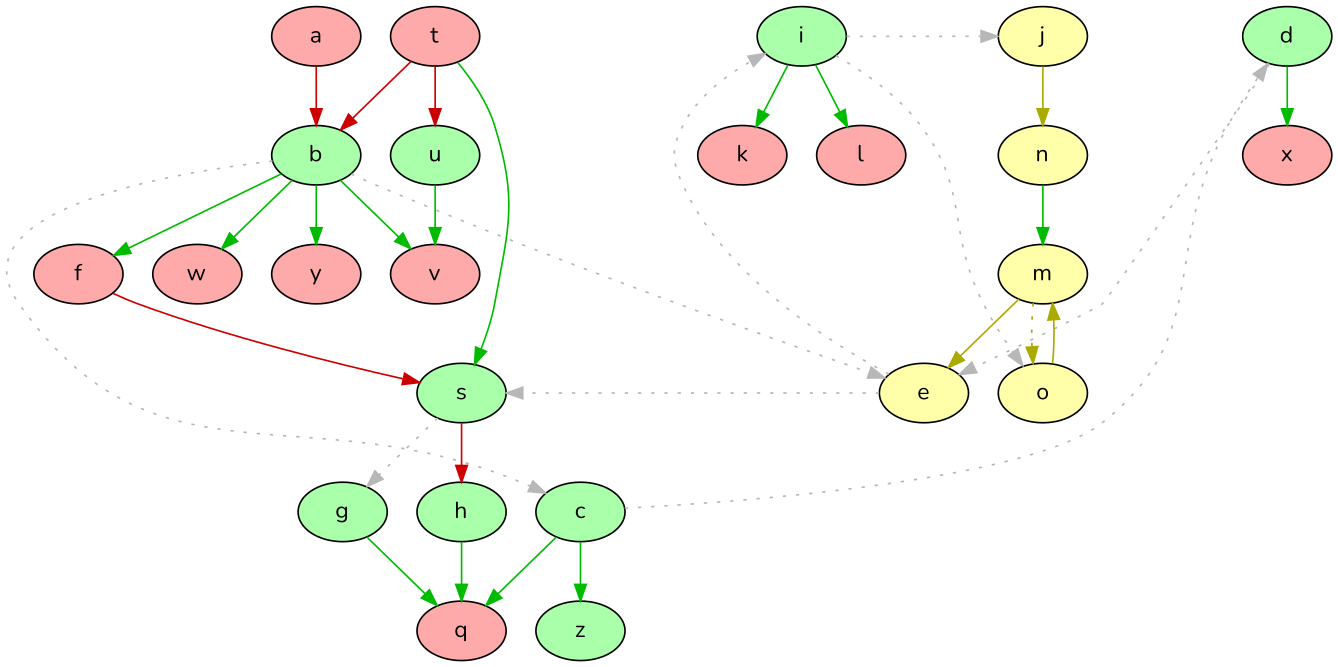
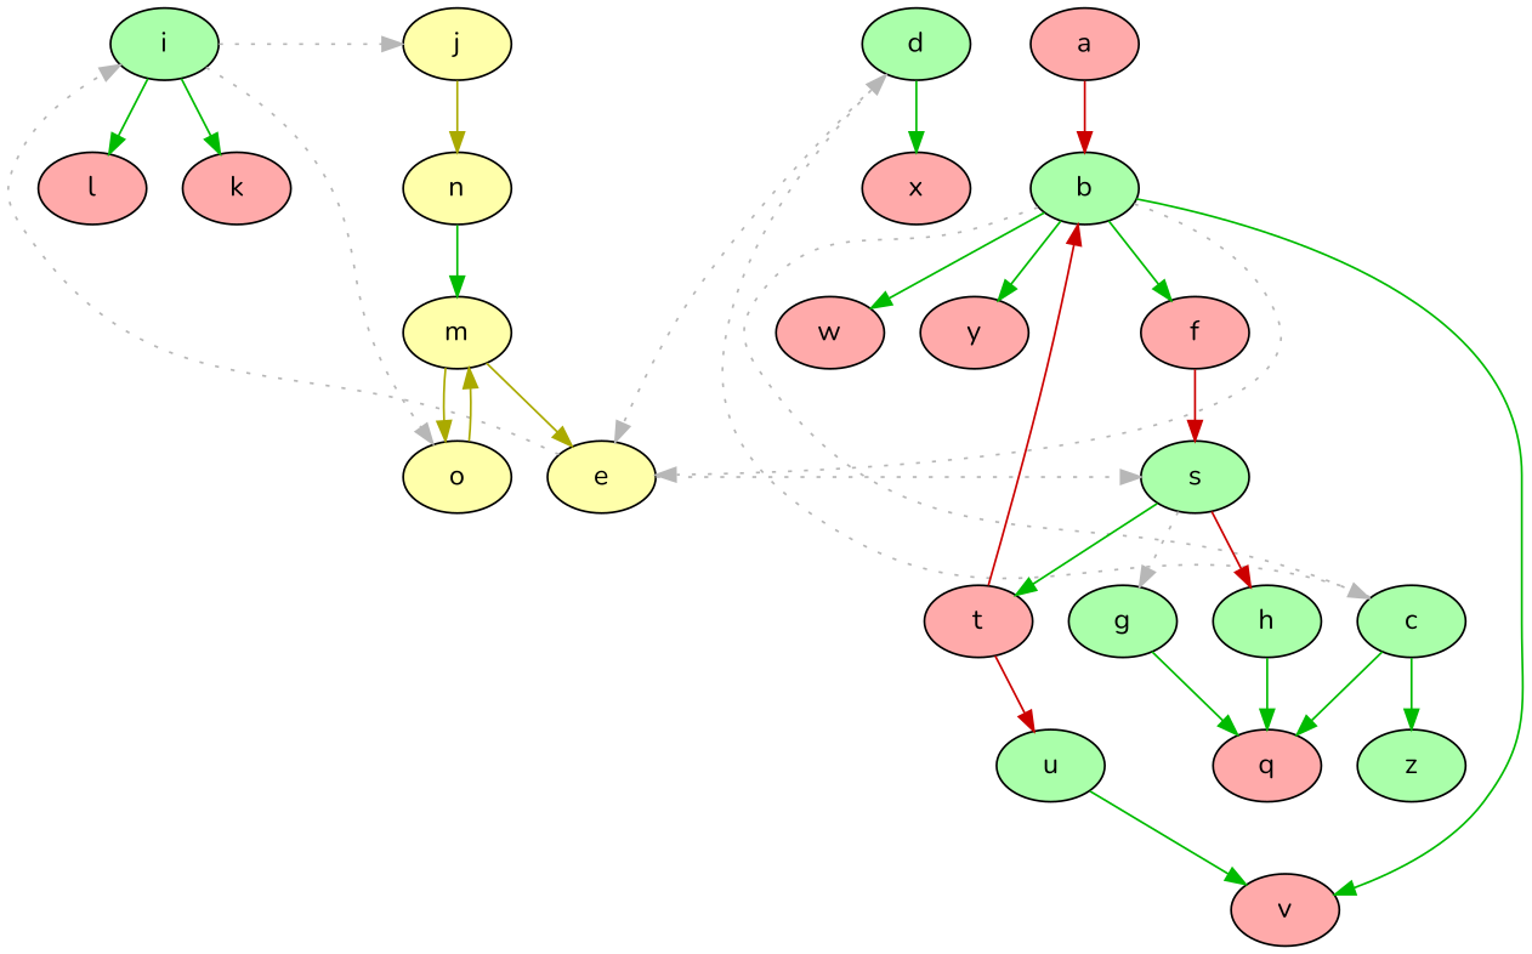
  digraph {
    fontname=Nunito
    rankdir=TB
    node [fillcolor="#FFAAAA" fontcolor="#000000" fontname=Nunito fontsize=14 shape=oval style=filled]
    edge [color="#00BB00" dir=forward fontname=Nunito style=solid]
    b [fillcolor="#AAFFAA"]
    c [fillcolor="#AAFFAA"]
    f
    v
    w
    y
    e [fillcolor="#FFFFAA"]
    d [fillcolor="#AAFFAA"]
    q
    z [fillcolor="#AAFFAA"]
    s [fillcolor="#AAFFAA"]
    i [fillcolor="#AAFFAA"]
    x
    g [fillcolor="#AAFFAA"]
    t
    h [fillcolor="#AAFFAA"]
    u [fillcolor="#AAFFAA"]
    k
    l
    j [fillcolor="#FFFFAA"]
    o [fillcolor="#FFFFAA"]
    n [fillcolor="#FFFFAA"]
    m [fillcolor="#FFFFAA"]
    a
    b -> c [color="#b7b7b7" constraint=false style=dotted]
    b -> f
    b -> v
    b -> w
    b -> y
    b -> e [color="#b7b7b7" constraint=false style=dotted]
    c -> d [color="#b7b7b7" constraint=false style=dotted]
    c -> q
    c -> z
    f -> s [color="#CC0000"]
    e -> s [color="#b7b7b7" constraint=false style=dotted]
    e -> i [color="#b7b7b7" constraint=false style=dotted]
    d -> e [color="#b7b7b7" constraint=false style=dotted]
    d -> x
    s -> g [color="#b7b7b7" constraint=false style=dotted]
-   t -> s
+   s -> t
    s -> h [color="#CC0000"]
    i -> k
    i -> l
    i -> j [color="#b7b7b7" constraint=false style=dotted]
    i -> o [color="#b7b7b7" constraint=false style=dotted]
    g -> q
    t -> b [color="#CC0000"]
    t -> u [color="#CC0000"]
    h -> q
    u -> v
    j -> n [color="#AAAA00"]
    o -> m [color="#AAAA00"]
    n -> m
    m -> e [color="#AAAA00"]
-   m -> o [color="#AAAA00" style=dotted]
+   m -> o [color="#AAAA00"]
    a -> b [color="#CC0000"]
  }
